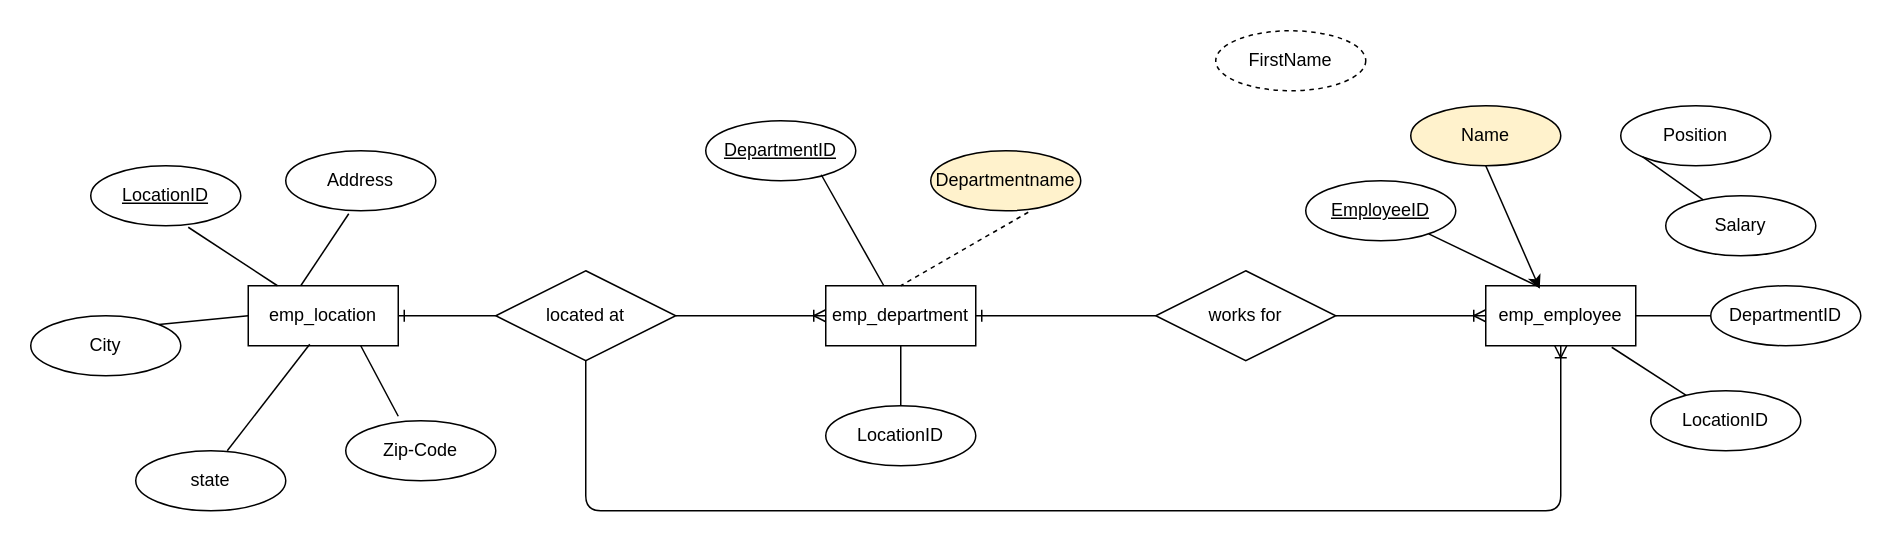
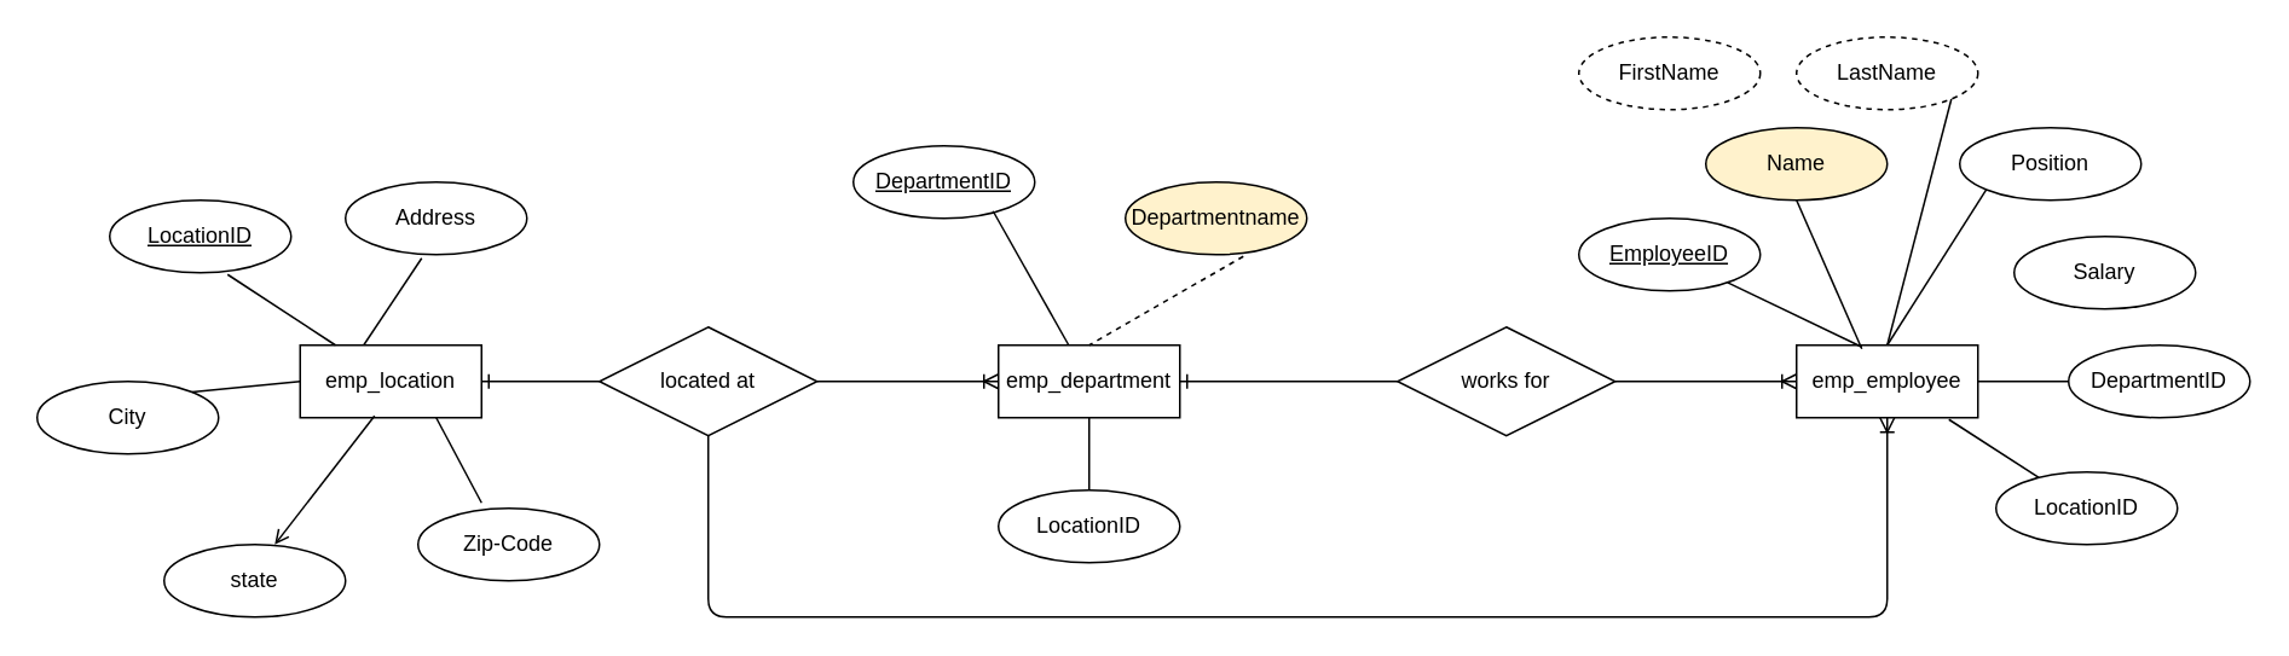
  <mxCell id="0" />
  <mxCell id="1" parent="0" />
  <mxCell id="2" value="emp_location" style="whiteSpace=wrap;html=1;align=center;" vertex="1" parent="1"><mxGeometry x="165" y="190" width="100" height="40" as="geometry" /></mxCell>
  <mxCell id="3" value="emp_department" style="whiteSpace=wrap;html=1;align=center;" vertex="1" parent="1"><mxGeometry x="550" y="190" width="100" height="40" as="geometry" /></mxCell>
  <mxCell id="4" value="emp_employee" style="whiteSpace=wrap;html=1;align=center;" vertex="1" parent="1"><mxGeometry x="990" y="190" width="100" height="40" as="geometry" /></mxCell>
  <mxCell id="5" value="LocationID" style="ellipse;whiteSpace=wrap;html=1;align=center;fontStyle=4;" vertex="1" parent="1"><mxGeometry x="60" y="110" width="100" height="40" as="geometry" /></mxCell>
  <mxCell id="6" value="works for" style="shape=rhombus;perimeter=rhombusPerimeter;whiteSpace=wrap;html=1;align=center;" vertex="1" parent="1"><mxGeometry x="770" y="180" width="120" height="60" as="geometry" /></mxCell>
  <mxCell id="7" value="" style="edgeStyle=orthogonalEdgeStyle;fontSize=12;html=1;endArrow=ERoneToMany;exitX=1;exitY=0.5;exitDx=0;exitDy=0;" edge="1" parent="1" source="6" target="4"><mxGeometry width="100" height="100" relative="1" as="geometry"><mxPoint x="530" y="270" as="sourcePoint" /><mxPoint x="630" y="170" as="targetPoint" /></mxGeometry></mxCell>
  <mxCell id="8" value="" style="edgeStyle=orthogonalEdgeStyle;fontSize=12;html=1;endArrow=ERone;endFill=1;exitX=0;exitY=0.5;exitDx=0;exitDy=0;" edge="1" parent="1" source="6" target="3"><mxGeometry width="100" height="100" relative="1" as="geometry"><mxPoint x="530" y="270" as="sourcePoint" /><mxPoint x="720" y="80" as="targetPoint" /></mxGeometry></mxCell>
  <mxCell id="9" value="located at" style="shape=rhombus;perimeter=rhombusPerimeter;whiteSpace=wrap;html=1;align=center;" vertex="1" parent="1"><mxGeometry x="330" y="180" width="120" height="60" as="geometry" /></mxCell>
  <mxCell id="10" value="" style="edgeStyle=orthogonalEdgeStyle;fontSize=12;html=1;endArrow=ERone;endFill=1;exitX=0;exitY=0.5;exitDx=0;exitDy=0;entryX=1;entryY=0.5;entryDx=0;entryDy=0;" edge="1" parent="1" source="9" target="2"><mxGeometry width="100" height="100" relative="1" as="geometry"><mxPoint x="780" y="220" as="sourcePoint" /><mxPoint x="660" y="220" as="targetPoint" /></mxGeometry></mxCell>
  <mxCell id="11" value="" style="edgeStyle=orthogonalEdgeStyle;fontSize=12;html=1;endArrow=ERoneToMany;exitX=1;exitY=0.5;exitDx=0;exitDy=0;entryX=0;entryY=0.5;entryDx=0;entryDy=0;" edge="1" parent="1" source="9" target="3"><mxGeometry width="100" height="100" relative="1" as="geometry"><mxPoint x="900" y="220" as="sourcePoint" /><mxPoint x="1000" y="220" as="targetPoint" /></mxGeometry></mxCell>
  <mxCell id="12" value="" style="edgeStyle=orthogonalEdgeStyle;fontSize=12;html=1;endArrow=ERoneToMany;exitX=0.5;exitY=1;exitDx=0;exitDy=0;entryX=0.5;entryY=1;entryDx=0;entryDy=0;" edge="1" parent="1" source="9" target="4"><mxGeometry width="100" height="100" relative="1" as="geometry"><mxPoint x="460" y="220" as="sourcePoint" /><mxPoint x="560" y="220" as="targetPoint" /><Array as="points"><mxPoint x="390" y="340" /><mxPoint x="1040" y="340" /></Array></mxGeometry></mxCell>
  <mxCell id="13" value="Address" style="ellipse;whiteSpace=wrap;html=1;align=center;" vertex="1" parent="1"><mxGeometry x="190" y="100" width="100" height="40" as="geometry" /></mxCell>
  <mxCell id="14" value="City" style="ellipse;whiteSpace=wrap;html=1;align=center;" vertex="1" parent="1"><mxGeometry x="20" y="210" width="100" height="40" as="geometry" /></mxCell>
  <mxCell id="15" value="state" style="ellipse;whiteSpace=wrap;html=1;align=center;" vertex="1" parent="1"><mxGeometry x="90" y="300" width="100" height="40" as="geometry" /></mxCell>
  <mxCell id="16" value="Zip-Code" style="ellipse;whiteSpace=wrap;html=1;align=center;" vertex="1" parent="1"><mxGeometry x="230" y="280" width="100" height="40" as="geometry" /></mxCell>
  <mxCell id="17" value="" style="endArrow=none;html=1;rounded=0;exitX=0.65;exitY=1.025;exitDx=0;exitDy=0;exitPerimeter=0;" edge="1" parent="1" source="5" target="2"><mxGeometry relative="1" as="geometry"><mxPoint x="500" y="220" as="sourcePoint" /><mxPoint x="660" y="220" as="targetPoint" /></mxGeometry></mxCell>
  <mxCell id="18" value="" style="endArrow=none;html=1;rounded=0;exitX=0.42;exitY=1.05;exitDx=0;exitDy=0;exitPerimeter=0;entryX=0.35;entryY=0;entryDx=0;entryDy=0;entryPerimeter=0;" edge="1" parent="1" source="13" target="2"><mxGeometry relative="1" as="geometry"><mxPoint x="135" y="161" as="sourcePoint" /><mxPoint x="184.576" y="200" as="targetPoint" /></mxGeometry></mxCell>
  <mxCell id="19" value="" style="endArrow=none;html=1;rounded=0;exitX=0.75;exitY=1;exitDx=0;exitDy=0;entryX=0.35;entryY=-0.075;entryDx=0;entryDy=0;entryPerimeter=0;" edge="1" parent="1" source="2" target="16"><mxGeometry relative="1" as="geometry"><mxPoint x="145" y="171" as="sourcePoint" /><mxPoint x="194.576" y="210" as="targetPoint" /></mxGeometry></mxCell>
- <mxCell id="20" value="" style="endArrow=none;html=1;rounded=0;exitX=0.41;exitY=0.975;exitDx=0;exitDy=0;exitPerimeter=0;entryX=0.61;entryY=0;entryDx=0;entryDy=0;entryPerimeter=0;" edge="1" parent="1" source="2" target="15"><mxGeometry relative="1" as="geometry"><mxPoint x="155" y="181" as="sourcePoint" /><mxPoint x="204.576" y="220" as="targetPoint" /></mxGeometry></mxCell>
+ <mxCell id="20" value="" style="endArrow=open;html=1;rounded=0;exitX=0.41;exitY=0.975;exitDx=0;exitDy=0;exitPerimeter=0;entryX=0.61;entryY=0;entryDx=0;entryDy=0;entryPerimeter=0;" edge="1" parent="1" source="2" target="15"><mxGeometry relative="1" as="geometry"><mxPoint x="155" y="181" as="sourcePoint" /><mxPoint x="204.576" y="220" as="targetPoint" /></mxGeometry></mxCell>
  <mxCell id="21" value="" style="endArrow=none;html=1;rounded=0;exitX=1;exitY=0;exitDx=0;exitDy=0;entryX=0;entryY=0.5;entryDx=0;entryDy=0;" edge="1" parent="1" source="14" target="2"><mxGeometry relative="1" as="geometry"><mxPoint x="165" y="191" as="sourcePoint" /><mxPoint x="214.576" y="230" as="targetPoint" /></mxGeometry></mxCell>
  <mxCell id="22" value="DepartmentID" style="ellipse;whiteSpace=wrap;html=1;align=center;fontStyle=4;" vertex="1" parent="1"><mxGeometry x="470" y="80" width="100" height="40" as="geometry" /></mxCell>
  <mxCell id="23" value="Departmentname" style="ellipse;whiteSpace=wrap;html=1;align=center;fillColor=#fff2cc;" vertex="1" parent="1"><mxGeometry x="620" y="100" width="100" height="40" as="geometry" /></mxCell>
  <mxCell id="24" value="LocationID" style="ellipse;whiteSpace=wrap;html=1;align=center;" vertex="1" parent="1"><mxGeometry x="550" y="270" width="100" height="40" as="geometry" /></mxCell>
  <mxCell id="25" value="" style="endArrow=none;html=1;rounded=0;exitX=0.77;exitY=0.9;exitDx=0;exitDy=0;exitPerimeter=0;" edge="1" parent="1" source="22" target="3"><mxGeometry relative="1" as="geometry"><mxPoint x="242" y="152" as="sourcePoint" /><mxPoint x="195" y="200" as="targetPoint" /></mxGeometry></mxCell>
  <mxCell id="26" value="" style="endArrow=none;html=1;rounded=0;exitX=0.65;exitY=1.025;exitDx=0;exitDy=0;exitPerimeter=0;entryX=0.5;entryY=0;entryDx=0;entryDy=0;dashed=1;" edge="1" parent="1" source="23" target="3"><mxGeometry relative="1" as="geometry"><mxPoint x="557" y="126" as="sourcePoint" /><mxPoint x="592" y="196" as="targetPoint" /></mxGeometry></mxCell>
  <mxCell id="27" value="" style="endArrow=none;html=1;rounded=0;exitX=0.5;exitY=1;exitDx=0;exitDy=0;entryX=0.5;entryY=0;entryDx=0;entryDy=0;" edge="1" parent="1" source="3" target="24"><mxGeometry relative="1" as="geometry"><mxPoint x="567" y="136" as="sourcePoint" /><mxPoint x="600" y="260" as="targetPoint" /></mxGeometry></mxCell>
  <mxCell id="28" value="EmployeeID" style="ellipse;whiteSpace=wrap;html=1;align=center;fontStyle=4;" vertex="1" parent="1"><mxGeometry x="870" y="120" width="100" height="40" as="geometry" /></mxCell>
  <mxCell id="29" value="Name" style="ellipse;whiteSpace=wrap;html=1;align=center;fillColor=#fff2cc;" vertex="1" parent="1"><mxGeometry x="940" y="70" width="100" height="40" as="geometry" /></mxCell>
- <mxCell id="30" value="FirstName" style="ellipse;whiteSpace=wrap;html=1;align=center;dashed=1;" vertex="1" parent="1"><mxGeometry x="810" y="20" width="100" height="40" as="geometry" /></mxCell>
+ <mxCell id="30" value="FirstName" style="ellipse;whiteSpace=wrap;html=1;align=center;dashed=1;" vertex="1" parent="1"><mxGeometry x="870" width="100" height="40" as="geometry" y="20" /></mxCell>
+ <mxCell id="31" value="LastName" style="ellipse;whiteSpace=wrap;html=1;align=center;dashed=1;" vertex="1" parent="1"><mxGeometry x="990" width="100" height="40" as="geometry" y="20" /></mxCell>
  <mxCell id="32" value="Position" style="ellipse;whiteSpace=wrap;html=1;align=center;" vertex="1" parent="1"><mxGeometry x="1080" y="70" width="100" height="40" as="geometry" /></mxCell>
  <mxCell id="33" value="Salary" style="ellipse;whiteSpace=wrap;html=1;align=center;" vertex="1" parent="1"><mxGeometry x="1110" y="130" width="100" height="40" as="geometry" /></mxCell>
  <mxCell id="34" value="LocationID" style="ellipse;whiteSpace=wrap;html=1;align=center;" vertex="1" parent="1"><mxGeometry x="1100" y="260" width="100" height="40" as="geometry" /></mxCell>
  <mxCell id="35" value="DepartmentID" style="ellipse;whiteSpace=wrap;html=1;align=center;" vertex="1" parent="1"><mxGeometry x="1140" y="190" width="100" height="40" as="geometry" /></mxCell>
  <mxCell id="36" value="" style="endArrow=none;html=1;rounded=0;entryX=0.36;entryY=0.025;entryDx=0;entryDy=0;entryPerimeter=0;" edge="1" parent="1" source="28" target="4"><mxGeometry relative="1" as="geometry"><mxPoint x="557" y="126" as="sourcePoint" /><mxPoint x="1020" y="190" as="targetPoint" /></mxGeometry></mxCell>
- <mxCell id="37" value="" style="endArrow=classic;html=1;rounded=0;exitX=0.5;exitY=1;exitDx=0;exitDy=0;entryX=0.36;entryY=0.05;entryDx=0;entryDy=0;entryPerimeter=0;" edge="1" parent="1" source="29" target="4"><mxGeometry relative="1" as="geometry"><mxPoint x="961.235" y="165.617" as="sourcePoint" /><mxPoint x="1020" y="190" as="targetPoint" /></mxGeometry></mxCell>
- <mxCell id="38" value="" style="endArrow=none;html=1;rounded=0;exitX=0;exitY=1;exitDx=0;exitDy=0;" edge="1" parent="1" source="32" target="33"><mxGeometry relative="1" as="geometry"><mxPoint x="971.235" y="175.617" as="sourcePoint" /><mxPoint x="1044" y="212" as="targetPoint" /></mxGeometry></mxCell>
+ <mxCell id="37" value="" style="endArrow=none;html=1;rounded=0;exitX=0.5;exitY=1;exitDx=0;exitDy=0;entryX=0.36;entryY=0.05;entryDx=0;entryDy=0;entryPerimeter=0;" edge="1" parent="1" source="29" target="4"><mxGeometry relative="1" as="geometry"><mxPoint x="961.235" y="165.617" as="sourcePoint" /><mxPoint x="1020" y="190" as="targetPoint" /></mxGeometry></mxCell>
+ <mxCell id="38" value="" style="endArrow=none;html=1;rounded=0;entryX=0.5;entryY=0;entryDx=0;entryDy=0;exitX=0;exitY=1;exitDx=0;exitDy=0;" edge="1" parent="1" source="32" target="4"><mxGeometry relative="1" as="geometry"><mxPoint x="971.235" y="175.617" as="sourcePoint" /><mxPoint x="1044" y="212" as="targetPoint" /></mxGeometry></mxCell>
  <mxCell id="39" value="" style="endArrow=none;html=1;rounded=0;entryX=0;entryY=0.5;entryDx=0;entryDy=0;exitX=1;exitY=0.5;exitDx=0;exitDy=0;" edge="1" parent="1" source="4" target="35"><mxGeometry relative="1" as="geometry"><mxPoint x="991.235" y="195.617" as="sourcePoint" /><mxPoint x="1064" y="232" as="targetPoint" /></mxGeometry></mxCell>
  <mxCell id="40" value="" style="endArrow=none;html=1;rounded=0;exitX=0.84;exitY=1.025;exitDx=0;exitDy=0;exitPerimeter=0;" edge="1" parent="1" source="4" target="34"><mxGeometry relative="1" as="geometry"><mxPoint x="1001.235" y="205.617" as="sourcePoint" /><mxPoint x="1074" y="242" as="targetPoint" /></mxGeometry></mxCell>
+ <mxCell id="41" value="" style="endArrow=none;html=1;rounded=0;entryX=1;entryY=1;entryDx=0;entryDy=0;exitX=0.5;exitY=0;exitDx=0;exitDy=0;" edge="1" parent="1" source="4" target="31"><mxGeometry relative="1" as="geometry"><mxPoint x="1021.235" y="225.617" as="sourcePoint" /><mxPoint x="1094" y="262" as="targetPoint" /></mxGeometry></mxCell>
